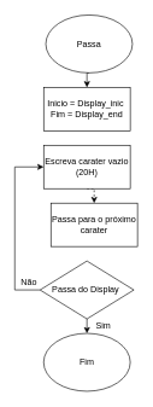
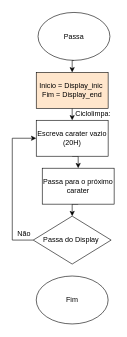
  <mxCell id="0" />
  <mxCell id="1" parent="0" />
  <mxCell id="2" style="edgeStyle=orthogonalEdgeStyle;rounded=0;orthogonalLoop=1;jettySize=auto;html=1;exitX=0.5;exitY=1;exitDx=0;exitDy=0;entryX=0.5;entryY=0;entryDx=0;entryDy=0;" edge="1" parent="1" source="3" target="5"><mxGeometry relative="1" as="geometry" /></mxCell>
  <mxCell id="3" value="Passa" style="ellipse;whiteSpace=wrap;html=1;" vertex="1" parent="1"><mxGeometry x="63" y="20" width="120" height="80" as="geometry" /></mxCell>
- <mxCell id="5" value="Inicio = Display_inic&amp;nbsp;&lt;br&gt;Fim = Display_end&lt;br&gt;" style="rounded=0;whiteSpace=wrap;html=1;" vertex="1" parent="1"><mxGeometry x="60" y="120" width="120" height="60" as="geometry" /></mxCell>
- <mxCell id="6" style="edgeStyle=orthogonalEdgeStyle;rounded=0;orthogonalLoop=1;jettySize=auto;html=1;exitX=0.5;exitY=1;exitDx=0;exitDy=0;entryX=0.5;entryY=0;entryDx=0;entryDy=0;dashed=1;" edge="1" parent="1" source="7" target="9"><mxGeometry relative="1" as="geometry" /></mxCell>
+ <mxCell id="4" style="edgeStyle=orthogonalEdgeStyle;rounded=0;orthogonalLoop=1;jettySize=auto;html=1;exitX=0.5;exitY=1;exitDx=0;exitDy=0;entryX=0.5;entryY=0;entryDx=0;entryDy=0;" edge="1" parent="1" source="5" target="7"><mxGeometry relative="1" as="geometry" /></mxCell>
+ <mxCell id="5" value="Inicio = Display_inic&amp;nbsp;&lt;br&gt;Fim = Display_end&lt;br&gt;" style="rounded=0;whiteSpace=wrap;html=1;fillColor=#ffe6cc;" vertex="1" parent="1"><mxGeometry x="60" y="120" width="120" height="60" as="geometry" /></mxCell>
+ <mxCell id="6" style="edgeStyle=orthogonalEdgeStyle;rounded=0;orthogonalLoop=1;jettySize=auto;html=1;exitX=0.5;exitY=1;exitDx=0;exitDy=0;entryX=0.5;entryY=0;entryDx=0;entryDy=0;" edge="1" parent="1" source="7" target="9"><mxGeometry relative="1" as="geometry" /></mxCell>
  <mxCell id="7" value="Escreva carater vazio&lt;br&gt;(20H)&lt;br&gt;" style="rounded=0;whiteSpace=wrap;html=1;" vertex="1" parent="1"><mxGeometry x="60" y="200" width="120" height="60" as="geometry" /></mxCell>
+ <mxCell id="8" style="edgeStyle=orthogonalEdgeStyle;rounded=0;orthogonalLoop=1;jettySize=auto;html=1;exitX=0.5;exitY=1;exitDx=0;exitDy=0;entryX=0.5;entryY=0;entryDx=0;entryDy=0;" edge="1" parent="1" source="9" target="12"><mxGeometry relative="1" as="geometry" /></mxCell>
  <mxCell id="9" value="Passa para o próximo carater" style="rounded=0;whiteSpace=wrap;html=1;" vertex="1" parent="1"><mxGeometry x="70" y="280" width="120" height="60" as="geometry" /></mxCell>
- <mxCell id="10" style="edgeStyle=orthogonalEdgeStyle;rounded=0;orthogonalLoop=1;jettySize=auto;html=1;exitX=0.5;exitY=1;exitDx=0;exitDy=0;entryX=0.5;entryY=0;entryDx=0;entryDy=0;" edge="1" parent="1" source="12" target="13"><mxGeometry relative="1" as="geometry" /></mxCell>
  <mxCell id="11" style="edgeStyle=orthogonalEdgeStyle;rounded=0;orthogonalLoop=1;jettySize=auto;html=1;exitX=0;exitY=0.5;exitDx=0;exitDy=0;entryX=0;entryY=0.5;entryDx=0;entryDy=0;" edge="1" parent="1" source="12" target="7"><mxGeometry relative="1" as="geometry"><Array as="points"><mxPoint x="20" y="400" /><mxPoint x="20" y="230" /></Array></mxGeometry></mxCell>
  <mxCell id="12" value="Passa do Display&amp;nbsp;" style="rhombus;whiteSpace=wrap;html=1;" vertex="1" parent="1"><mxGeometry x="55" y="360" width="130" height="80" as="geometry" /></mxCell>
  <mxCell id="13" value="Fim" style="ellipse;whiteSpace=wrap;html=1;" vertex="1" parent="1"><mxGeometry x="60" y="460" width="120" height="80" as="geometry" /></mxCell>
- <mxCell id="14" value="Sim" style="text;html=1;strokeColor=none;fillColor=none;align=center;verticalAlign=middle;whiteSpace=wrap;rounded=0;" vertex="1" parent="1"><mxGeometry x="123" y="440" width="40" height="20" as="geometry" /></mxCell>
  <mxCell id="15" value="Não" style="text;html=1;strokeColor=none;fillColor=none;align=center;verticalAlign=middle;whiteSpace=wrap;rounded=0;" vertex="1" parent="1"><mxGeometry x="20" y="380" width="40" height="20" as="geometry" /></mxCell>
+ <mxCell id="16" value="Ciclolimpa:" style="text;html=1;strokeColor=none;fillColor=none;align=center;verticalAlign=middle;whiteSpace=wrap;rounded=0;" vertex="1" parent="1"><mxGeometry x="120" y="180" width="70" height="20" as="geometry" /></mxCell>
